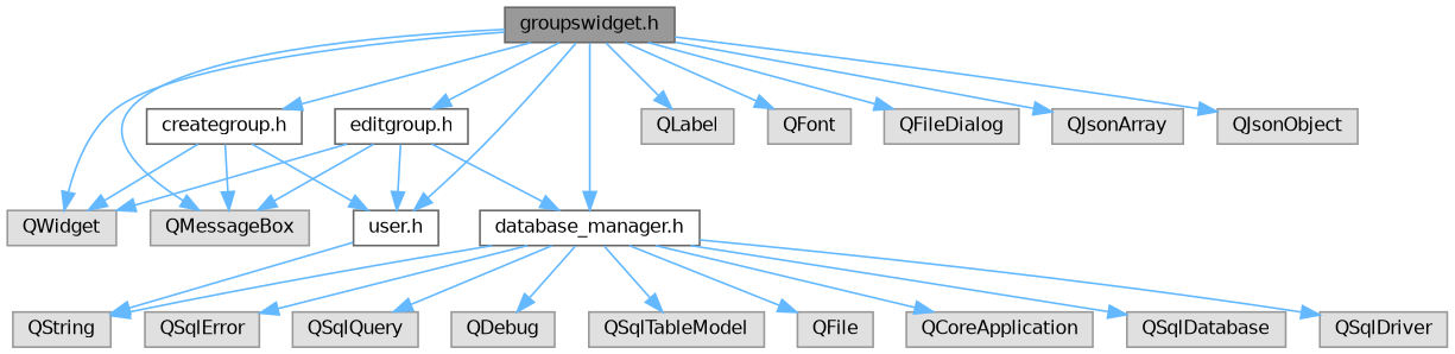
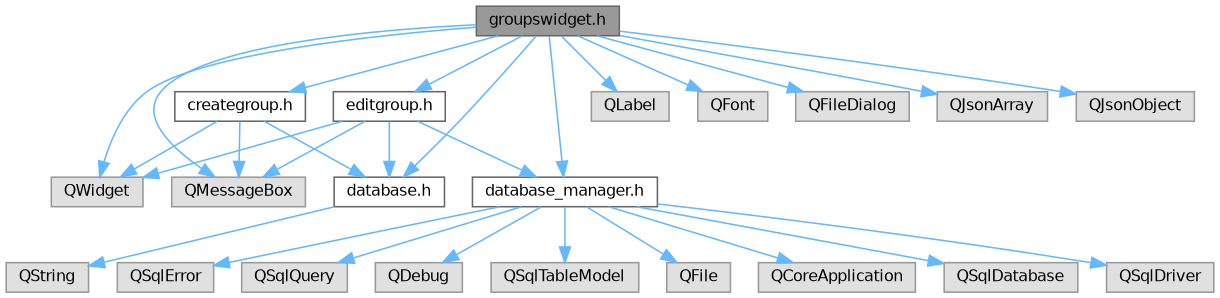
  digraph {
    node [color=grey60 fillcolor="#E0E0E0" fontname=Helvetica fontsize=10 shape=box style=filled]
    edge [color=steelblue1 fontname=Helvetica fontsize=10 labelfontname=Helvetica labelfontsize=10 style=solid]
    n1 [color=gray40 fillcolor=grey60 fontcolor=black height=0.2 label="groupswidget.h" width=0.4]
    n2 [height=0.2 label=QWidget width=0.4]
    n3 [height=0.2 label=QLabel width=0.4]
    n4 [height=0.2 label=QFont width=0.4]
    n5 [height=0.2 label=QMessageBox width=0.4]
    n6 [height=0.2 label=QFileDialog width=0.4]
    n7 [height=0.2 label=QJsonArray width=0.4]
    n8 [height=0.2 label=QJsonObject width=0.4]
    n9 [color=grey40 fillcolor=white height=0.2 label="creategroup.h" width=0.4]
    n10 [color=grey40 fillcolor=white height=0.2 label="database_manager.h" width=0.4]
-   n11 [color=grey40 fillcolor=white height=0.2 label="user.h" width=0.4]
+   n11 [color=grey40 fillcolor=white height=0.2 label="database.h" width=0.4]
    n12 [color=grey40 fillcolor=white height=0.2 label="editgroup.h" width=0.4]
    n13 [height=0.2 label=QString width=0.4]
    n14 [height=0.2 label=QCoreApplication width=0.4]
    n15 [height=0.2 label=QSqlDatabase width=0.4]
    n16 [height=0.2 label=QSqlDriver width=0.4]
    n17 [height=0.2 label=QSqlError width=0.4]
    n18 [height=0.2 label=QSqlQuery width=0.4]
    n19 [height=0.2 label=QDebug width=0.4]
    n20 [height=0.2 label=QSqlTableModel width=0.4]
    n21 [height=0.2 label=QFile width=0.4]
    n1 -> n2
    n1 -> n3
    n1 -> n4
    n1 -> n5
    n1 -> n6
    n1 -> n7
    n1 -> n8
    n1 -> n9
    n1 -> n10
    n1 -> n11
    n1 -> n12
    n9 -> n2
    n9 -> n5
    n9 -> n11
-   n10 -> n13
    n10 -> n14
    n10 -> n15
    n10 -> n16
    n10 -> n17
    n10 -> n18
    n10 -> n19
    n10 -> n20
    n10 -> n21
    n11 -> n13
    n12 -> n2
    n12 -> n5
    n12 -> n10
    n12 -> n11
  }
